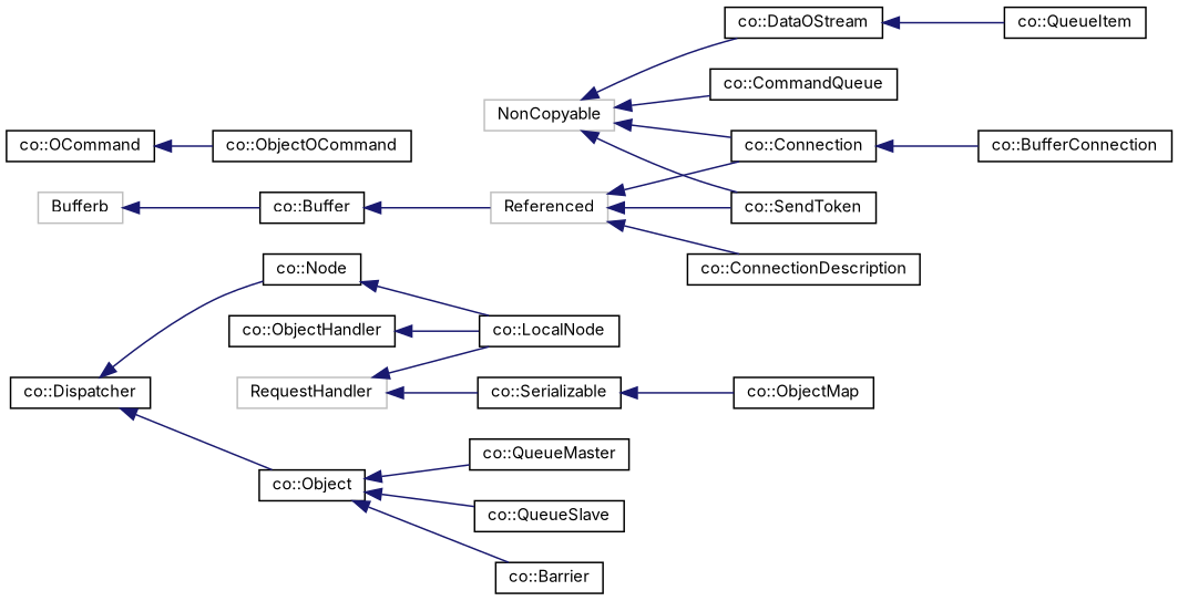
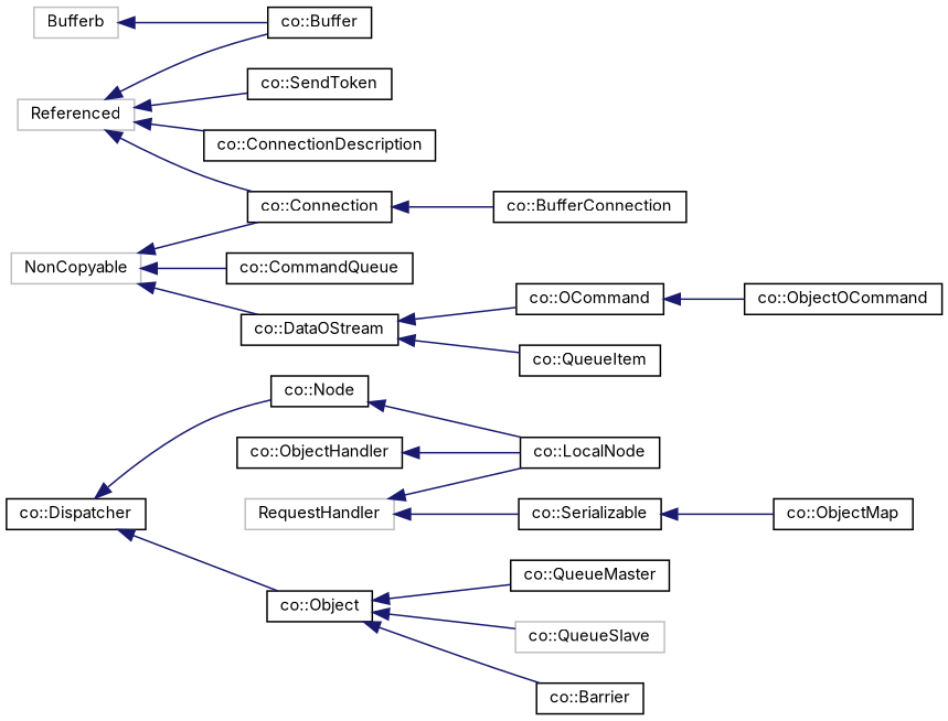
  digraph {
    fontname=Inter
    rankdir=LR
    node [color=black fillcolor=white fontname=Inter fontsize=10 shape=record style=filled]
    edge [color=midnightblue dir=back fontname=Inter fontsize=10 labelfontname=Sans labelfontsize=10 style=solid]
    n1 [height=0.2 label="co::Dispatcher" width=0.4]
    n2 [height=0.2 label="co::Node" width=0.4]
    n3 [height=0.2 label="co::Object" width=0.4]
    n4 [height=0.2 label="co::LocalNode" width=0.4]
    n5 [height=0.2 label="co::Barrier" width=0.4]
    n6 [height=0.2 label="co::QueueMaster" width=0.4]
-   n7 [height=0.2 label="co::QueueSlave" width=0.4]
+   n7 [color=grey75 height=0.2 label="co::QueueSlave" width=0.4]
    n8 [height=0.2 label="co::Serializable" width=0.4]
    n9 [height=0.2 label="co::ObjectMap" width=0.4]
    n10 [height=0.2 label="co::ObjectHandler" width=0.4]
    n11 [color=grey75 height=0.2 label=Bufferb width=0.4]
    n12 [height=0.2 label="co::Buffer" width=0.4]
    n13 [color=grey75 height=0.2 label=NonCopyable width=0.4]
    n14 [height=0.2 label="co::CommandQueue" width=0.4]
    n15 [height=0.2 label="co::Connection" width=0.4]
    n16 [height=0.2 label="co::DataOStream" width=0.4]
    n17 [height=0.2 label="co::SendToken" width=0.4]
    n18 [height=0.2 label="co::BufferConnection" width=0.4]
    n19 [height=0.2 label="co::OCommand" width=0.4]
    n20 [height=0.2 label="co::QueueItem" width=0.4]
    n21 [height=0.2 label="co::ObjectOCommand" width=0.4]
    n22 [color=grey75 height=0.2 label=Referenced width=0.4]
    n23 [height=0.2 label="co::ConnectionDescription" width=0.4]
    n24 [color=grey75 height=0.2 label=RequestHandler width=0.4]
    n1 -> n2
    n1 -> n3
    n2 -> n4
    n3 -> n5
    n3 -> n6
    n3 -> n7
    n8 -> n9
    n10 -> n4
    n11 -> n12
    n13 -> n14
    n13 -> n15
    n13 -> n16
-   n13 -> n17
    n15 -> n18
+   n16 -> n19
    n16 -> n20
    n19 -> n21
-   n12 -> n22
+   n22 -> n12
    n22 -> n15
    n22 -> n17
    n22 -> n23
    n24 -> n4
    n24 -> n8
  }
